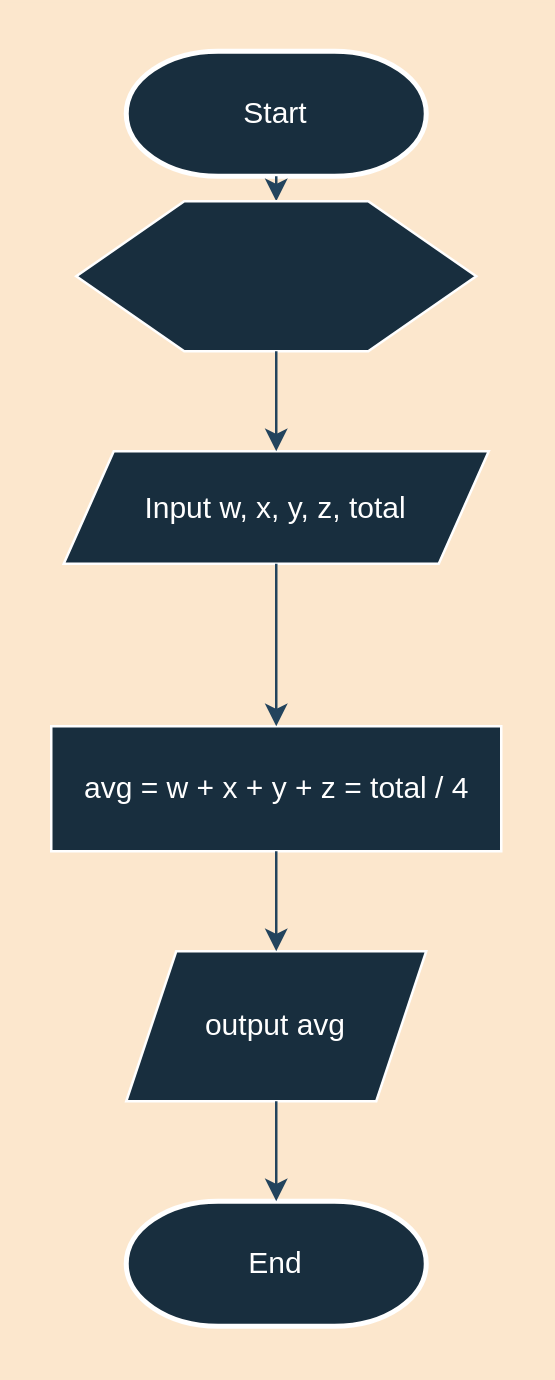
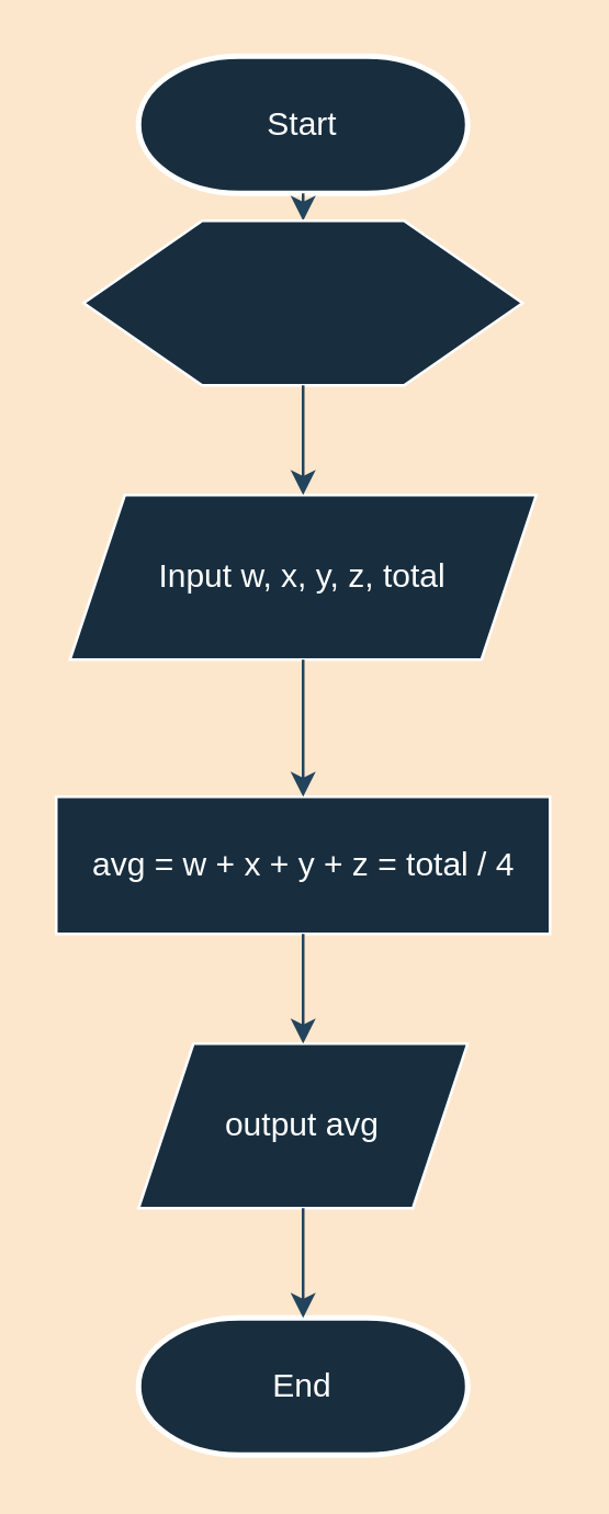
  <mxCell id="0" />
  <mxCell id="1" parent="0" />
  <mxCell id="2" value="Start" style="strokeWidth=2;html=1;shape=mxgraph.flowchart.terminator;whiteSpace=wrap;fillColor=#182E3E;strokeColor=#FFFFFF;fontColor=#FFFFFF;" parent="1" vertex="1"><mxGeometry x="50" y="20" width="120" height="50" as="geometry" /></mxCell>
  <mxCell id="3" value="End" style="strokeWidth=2;html=1;shape=mxgraph.flowchart.terminator;whiteSpace=wrap;fillColor=#182E3E;strokeColor=#FFFFFF;fontColor=#FFFFFF;" parent="1" vertex="1"><mxGeometry x="50" y="480" width="120" height="50" as="geometry" /></mxCell>
  <mxCell id="4" value="" style="endArrow=classic;html=1;strokeColor=#23445D;exitX=0.5;exitY=1;exitDx=0;exitDy=0;exitPerimeter=0;entryX=0.5;entryY=0;entryDx=0;entryDy=0;" parent="1" source="2" target="5" edge="1"><mxGeometry width="50" height="50" relative="1" as="geometry"><mxPoint x="-150" y="200" as="sourcePoint" /><mxPoint x="-100" y="150" as="targetPoint" /></mxGeometry></mxCell>
  <mxCell id="5" value="" style="verticalLabelPosition=bottom;verticalAlign=top;html=1;shape=hexagon;perimeter=hexagonPerimeter2;arcSize=6;size=0.27;rounded=0;sketch=0;strokeColor=#FFFFFF;fillColor=#182E3E;fontColor=#FFFFFF;" parent="1" vertex="1"><mxGeometry x="30" y="80" width="160" height="60" as="geometry" /></mxCell>
- <mxCell id="6" value="Input w, x, y, z, total" style="shape=parallelogram;perimeter=parallelogramPerimeter;whiteSpace=wrap;html=1;fixedSize=1;rounded=0;sketch=0;strokeColor=#FFFFFF;fillColor=#182E3E;fontColor=#FFFFFF;" parent="1" vertex="1"><mxGeometry x="25" y="180" width="170" height="45" as="geometry" /></mxCell>
+ <mxCell id="6" value="Input w, x, y, z, total" style="shape=parallelogram;perimeter=parallelogramPerimeter;whiteSpace=wrap;html=1;fixedSize=1;rounded=0;sketch=0;strokeColor=#FFFFFF;fillColor=#182E3E;fontColor=#FFFFFF;" parent="1" vertex="1"><mxGeometry x="25" y="180" width="170" height="60" as="geometry" /></mxCell>
  <mxCell id="7" value="" style="endArrow=classic;html=1;strokeColor=#23445D;entryX=0.5;entryY=0;entryDx=0;entryDy=0;exitX=0.5;exitY=1;exitDx=0;exitDy=0;" parent="1" source="5" target="6" edge="1"><mxGeometry width="50" height="50" relative="1" as="geometry"><mxPoint x="200" y="120" as="sourcePoint" /><mxPoint x="120" y="90" as="targetPoint" /></mxGeometry></mxCell>
  <mxCell id="8" value="avg = w + x + y + z = total / 4" style="html=1;dashed=0;whitespace=wrap;rounded=0;sketch=0;strokeColor=#FFFFFF;fillColor=#182E3E;fontColor=#FFFFFF;" parent="1" vertex="1"><mxGeometry x="20" y="290" width="180" height="50" as="geometry" /></mxCell>
  <mxCell id="9" value="" style="endArrow=classic;html=1;strokeColor=#23445D;entryX=0.5;entryY=0;entryDx=0;entryDy=0;exitX=0.5;exitY=1;exitDx=0;exitDy=0;" parent="1" source="6" target="8" edge="1"><mxGeometry width="50" height="50" relative="1" as="geometry"><mxPoint x="120" y="150" as="sourcePoint" /><mxPoint x="120" y="190" as="targetPoint" /></mxGeometry></mxCell>
  <mxCell id="10" value="output avg" style="shape=parallelogram;perimeter=parallelogramPerimeter;whiteSpace=wrap;html=1;fixedSize=1;rounded=0;sketch=0;strokeColor=#FFFFFF;fillColor=#182E3E;fontColor=#FFFFFF;" parent="1" vertex="1"><mxGeometry x="50" y="380" width="120" height="60" as="geometry" /></mxCell>
  <mxCell id="11" value="" style="endArrow=classic;html=1;strokeColor=#23445D;entryX=0.5;entryY=0;entryDx=0;entryDy=0;exitX=0.5;exitY=1;exitDx=0;exitDy=0;" parent="1" source="8" target="10" edge="1"><mxGeometry width="50" height="50" relative="1" as="geometry"><mxPoint x="120" y="250" as="sourcePoint" /><mxPoint x="120" y="300" as="targetPoint" /></mxGeometry></mxCell>
  <mxCell id="12" value="" style="endArrow=classic;html=1;strokeColor=#23445D;entryX=0.5;entryY=0;entryDx=0;entryDy=0;exitX=0.5;exitY=1;exitDx=0;exitDy=0;entryPerimeter=0;" parent="1" source="10" target="3" edge="1"><mxGeometry width="50" height="50" relative="1" as="geometry"><mxPoint x="120" y="350" as="sourcePoint" /><mxPoint x="120" y="390" as="targetPoint" /></mxGeometry></mxCell>
